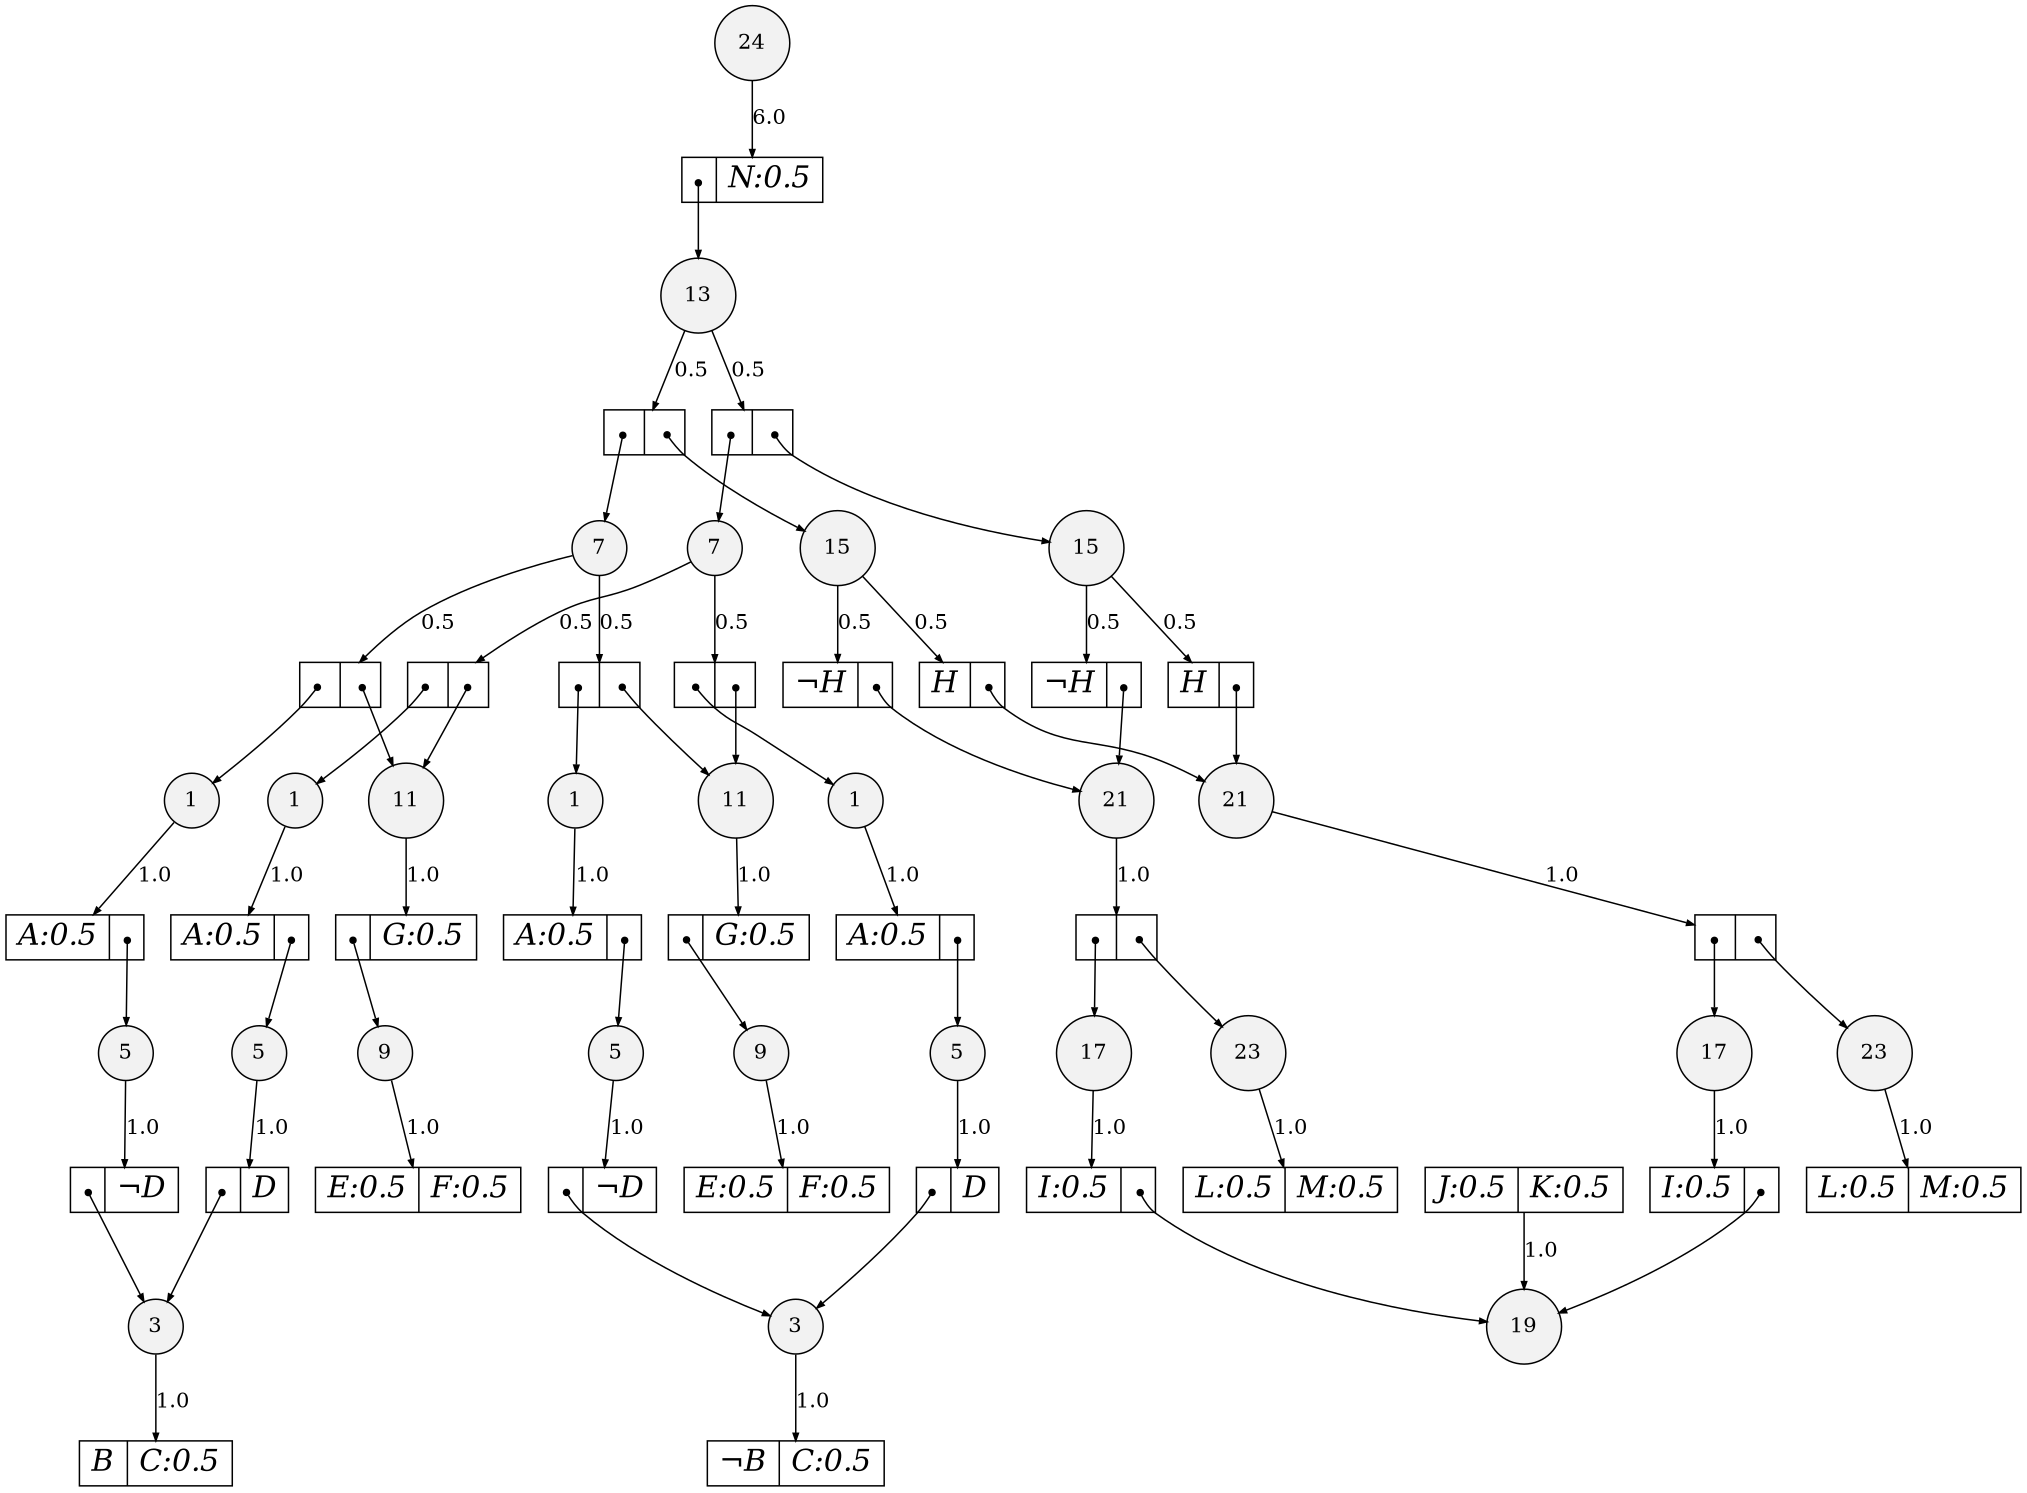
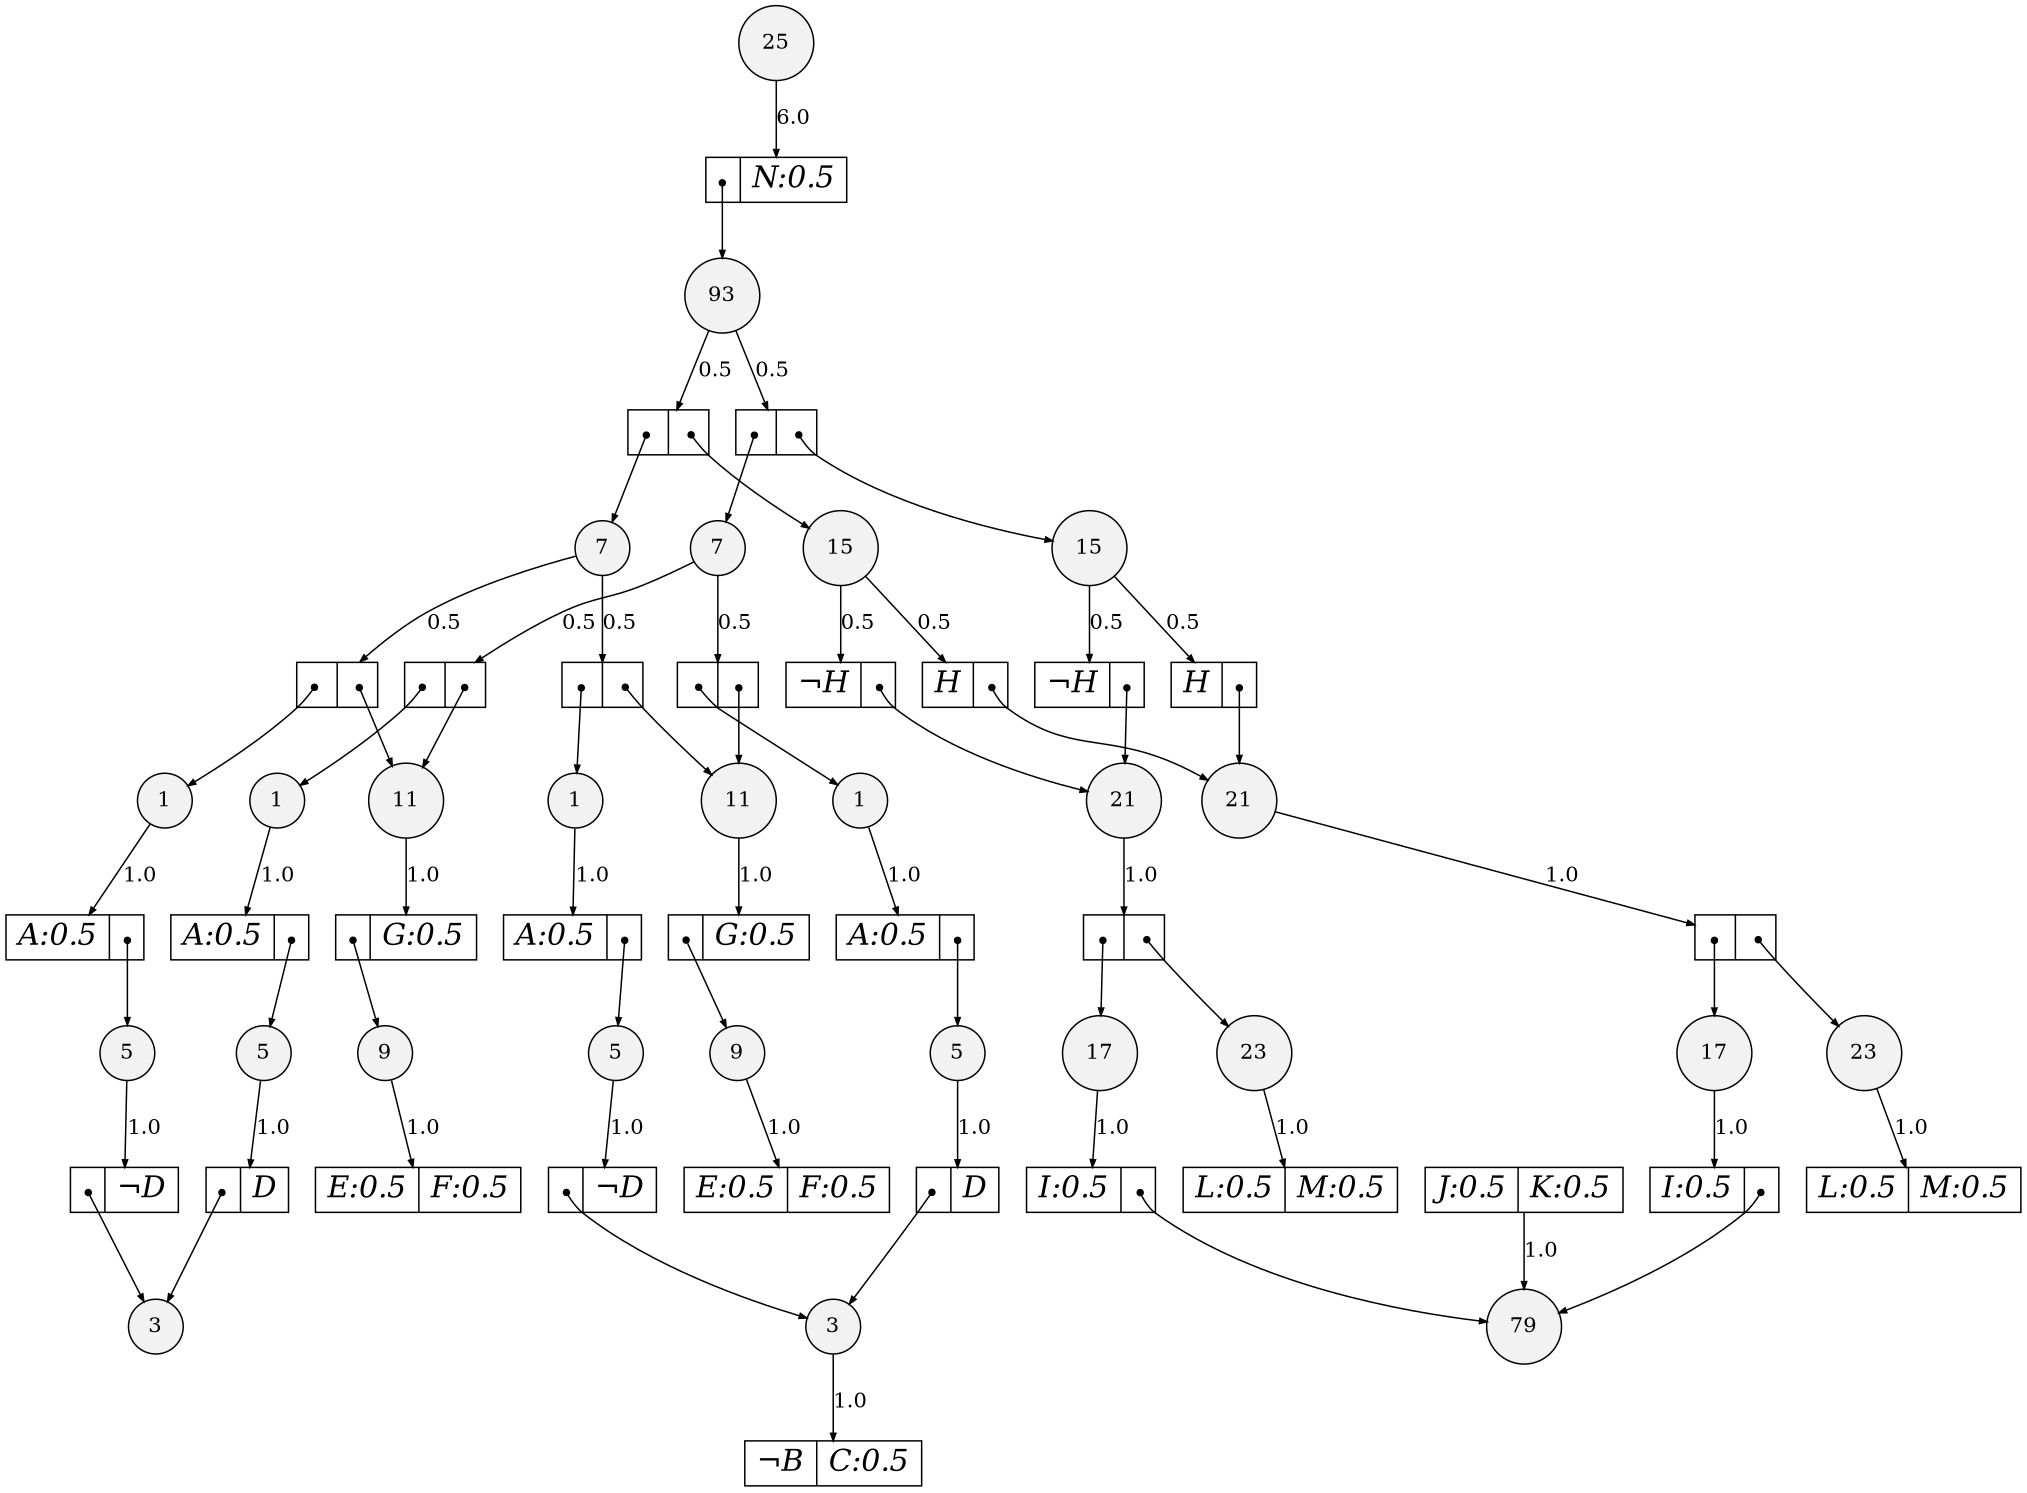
  digraph {
    node [fillcolor=white shape=record style=filled fixedsize=false fontname="Times-Italic" fontsize=20]
    edge [arrowsize=.50 arrowtail=dot dir=both tailclip=false]
-   n1 [fillcolor=gray95 height=.25 label=19 shape=circle width=.25 fixedsize="" fontname="" fontsize=""]
+   n1 [fillcolor=gray95 height=.25 label=79 shape=circle width=.25 fixedsize="" fontname="" fontsize=""]
    n2 [height=.30 label="<L>J:0.5|<R>K:0.5"]
    n3 [fillcolor=gray95 height=.25 label=3 shape=circle width=.25 fixedsize="" fontname="" fontsize=""]
    n4 [height=.30 label="<L>&not;B|<R>C:0.5"]
    n5 [fillcolor=gray95 height=.25 label=3 shape=circle width=.25 fixedsize="" fontname="" fontsize=""]
-   n6 [height=.30 label="<L>B|<R>C:0.5"]
    n7 [fillcolor=gray95 height=.25 label=5 shape=circle width=.25 fixedsize="" fontname="" fontsize=""]
    n8 [height=.30 label="<L>|<R>&not;D"]
    n9 [fillcolor=gray95 height=.25 label=5 shape=circle width=.25 fixedsize="" fontname="" fontsize=""]
    n10 [height=.30 label="<L>|<R>&not;D"]
    n11 [fillcolor=gray95 height=.25 label=23 shape=circle width=.25 fixedsize="" fontname="" fontsize=""]
    n12 [height=.30 label="<L>L:0.5|<R>M:0.5"]
    n13 [fillcolor=gray95 height=.25 label=17 shape=circle width=.25 fixedsize="" fontname="" fontsize=""]
    n14 [height=.30 label="<L>I:0.5|<R>"]
    n15 [fillcolor=gray95 height=.25 label=23 shape=circle width=.25 fixedsize="" fontname="" fontsize=""]
    n16 [height=.30 label="<L>L:0.5|<R>M:0.5"]
    n17 [fillcolor=gray95 height=.25 label=17 shape=circle width=.25 fixedsize="" fontname="" fontsize=""]
    n18 [height=.30 label="<L>I:0.5|<R>"]
    n19 [fillcolor=gray95 height=.25 label=9 shape=circle width=.25 fixedsize="" fontname="" fontsize=""]
    n20 [height=.30 label="<L>E:0.5|<R>F:0.5"]
    n21 [fillcolor=gray95 height=.25 label=5 shape=circle width=.25 fixedsize="" fontname="" fontsize=""]
    n22 [height=.30 label="<L>|<R>D"]
    n23 [fillcolor=gray95 height=.25 label=9 shape=circle width=.25 fixedsize="" fontname="" fontsize=""]
    n24 [height=.30 label="<L>E:0.5|<R>F:0.5"]
    n25 [fillcolor=gray95 height=.25 label=5 shape=circle width=.25 fixedsize="" fontname="" fontsize=""]
    n26 [height=.30 label="<L>|<R>D"]
    n27 [fillcolor=gray95 height=.25 label=1 shape=circle width=.25 fixedsize="" fontname="" fontsize=""]
    n28 [height=.30 label="<L>A:0.5|<R>"]
    n29 [fillcolor=gray95 height=.25 label=1 shape=circle width=.25 fixedsize="" fontname="" fontsize=""]
    n30 [height=.30 label="<L>A:0.5|<R>"]
    n31 [fillcolor=gray95 height=.25 label=21 shape=circle width=.25 fixedsize="" fontname="" fontsize=""]
    n32 [height=.30 label="<L>|<R>"]
    n33 [fillcolor=gray95 height=.25 label=21 shape=circle width=.25 fixedsize="" fontname="" fontsize=""]
    n34 [height=.30 label="<L>|<R>"]
    n35 [fillcolor=gray95 height=.25 label=11 shape=circle width=.25 fixedsize="" fontname="" fontsize=""]
    n36 [height=.30 label="<L>|<R>G:0.5"]
    n37 [fillcolor=gray95 height=.25 label=1 shape=circle width=.25 fixedsize="" fontname="" fontsize=""]
    n38 [height=.30 label="<L>A:0.5|<R>"]
    n39 [fillcolor=gray95 height=.25 label=11 shape=circle width=.25 fixedsize="" fontname="" fontsize=""]
    n40 [height=.30 label="<L>|<R>G:0.5"]
    n41 [fillcolor=gray95 height=.25 label=1 shape=circle width=.25 fixedsize="" fontname="" fontsize=""]
    n42 [height=.30 label="<L>A:0.5|<R>"]
    n43 [fillcolor=gray95 height=.25 label=15 shape=circle width=.25 fixedsize="" fontname="" fontsize=""]
    n44 [height=.30 label="<L>H|<R>"]
    n45 [height=.30 label="<L>&not;H|<R>"]
    n46 [fillcolor=gray95 height=.25 label=7 shape=circle width=.25 fixedsize="" fontname="" fontsize=""]
    n47 [height=.30 label="<L>|<R>"]
    n48 [height=.30 label="<L>|<R>"]
    n49 [fillcolor=gray95 height=.25 label=15 shape=circle width=.25 fixedsize="" fontname="" fontsize=""]
    n50 [height=.30 label="<L>H|<R>"]
    n51 [height=.30 label="<L>&not;H|<R>"]
    n52 [fillcolor=gray95 height=.25 label=7 shape=circle width=.25 fixedsize="" fontname="" fontsize=""]
    n53 [height=.30 label="<L>|<R>"]
    n54 [height=.30 label="<L>|<R>"]
-   n55 [fillcolor=gray95 height=.25 label=13 shape=circle width=.25 fixedsize="" fontname="" fontsize=""]
+   n55 [fillcolor=gray95 height=.25 label=93 shape=circle width=.25 fixedsize="" fontname="" fontsize=""]
    n56 [height=.30 label="<L>|<R>"]
    n57 [height=.30 label="<L>|<R>"]
-   n58 [fillcolor=gray95 height=.25 label=24 shape=circle width=.25 fixedsize="" fontname="" fontsize=""]
+   n58 [fillcolor=gray95 height=.25 label=25 shape=circle width=.25 fixedsize="" fontname="" fontsize=""]
    n59 [height=.30 label="<L>|<R>N:0.5"]
    n2 -> n1 [label=1.0 arrowtail="" dir="" tailclip=""]
    n3 -> n4 [label=1.0 arrowtail="" dir="" tailclip=""]
-   n5 -> n6 [label=1.0 arrowtail="" dir="" tailclip=""]
    n7 -> n8 [label=1.0 arrowtail="" dir="" tailclip=""]
    n8 -> n3 [tailport="L:c"]
    n9 -> n10 [label=1.0 arrowtail="" dir="" tailclip=""]
    n10 -> n5 [tailport="L:c"]
    n11 -> n12 [label=1.0 arrowtail="" dir="" tailclip=""]
    n13 -> n14 [label=1.0 arrowtail="" dir="" tailclip=""]
    n14 -> n1 [tailport="R:c"]
    n15 -> n16 [label=1.0 arrowtail="" dir="" tailclip=""]
    n17 -> n18 [label=1.0 arrowtail="" dir="" tailclip=""]
    n18 -> n1 [tailport="R:c"]
    n19 -> n20 [label=1.0 arrowtail="" dir="" tailclip=""]
    n21 -> n22 [label=1.0 arrowtail="" dir="" tailclip=""]
    n22 -> n3 [tailport="L:c"]
    n23 -> n24 [label=1.0 arrowtail="" dir="" tailclip=""]
    n25 -> n26 [label=1.0 arrowtail="" dir="" tailclip=""]
    n26 -> n5 [tailport="L:c"]
    n27 -> n28 [label=1.0 arrowtail="" dir="" tailclip=""]
    n28 -> n7 [tailport="R:c"]
    n29 -> n30 [label=1.0 arrowtail="" dir="" tailclip=""]
    n30 -> n9 [tailport="R:c"]
    n31 -> n32 [label=1.0 arrowtail="" dir="" tailclip=""]
    n32 -> n11 [tailport="R:c"]
    n32 -> n13 [tailport="L:c"]
    n33 -> n34 [label=1.0 arrowtail="" dir="" tailclip=""]
    n34 -> n15 [tailport="R:c"]
    n34 -> n17 [tailport="L:c"]
    n35 -> n36 [label=1.0 arrowtail="" dir="" tailclip=""]
    n36 -> n19 [tailport="L:c"]
    n37 -> n38 [label=1.0 arrowtail="" dir="" tailclip=""]
    n38 -> n21 [tailport="R:c"]
    n39 -> n40 [label=1.0 arrowtail="" dir="" tailclip=""]
    n40 -> n23 [tailport="L:c"]
    n41 -> n42 [label=1.0 arrowtail="" dir="" tailclip=""]
    n42 -> n25 [tailport="R:c"]
    n43 -> n44 [label=0.5 arrowtail="" dir="" tailclip=""]
    n43 -> n45 [label=0.5 arrowtail="" dir="" tailclip=""]
    n44 -> n33 [tailport="R:c"]
    n45 -> n31 [tailport="R:c"]
    n46 -> n47 [label=0.5 arrowtail="" dir="" tailclip=""]
    n46 -> n48 [label=0.5 arrowtail="" dir="" tailclip=""]
    n47 -> n29 [tailport="L:c"]
    n47 -> n39 [tailport="R:c"]
    n48 -> n27 [tailport="L:c"]
    n48 -> n35 [tailport="R:c"]
    n49 -> n50 [label=0.5 arrowtail="" dir="" tailclip=""]
    n49 -> n51 [label=0.5 arrowtail="" dir="" tailclip=""]
    n50 -> n33 [tailport="R:c"]
    n51 -> n31 [tailport="R:c"]
    n52 -> n53 [label=0.5 arrowtail="" dir="" tailclip=""]
    n52 -> n54 [label=0.5 arrowtail="" dir="" tailclip=""]
    n53 -> n39 [tailport="R:c"]
    n53 -> n41 [tailport="L:c"]
    n54 -> n35 [tailport="R:c"]
    n54 -> n37 [tailport="L:c"]
    n55 -> n56 [label=0.5 arrowtail="" dir="" tailclip=""]
    n55 -> n57 [label=0.5 arrowtail="" dir="" tailclip=""]
    n56 -> n49 [tailport="R:c"]
    n56 -> n52 [tailport="L:c"]
    n57 -> n43 [tailport="R:c"]
    n57 -> n46 [tailport="L:c"]
    n58 -> n59 [label=6.0 arrowtail="" dir="" tailclip=""]
    n59 -> n55 [tailport="L:c"]
  }
